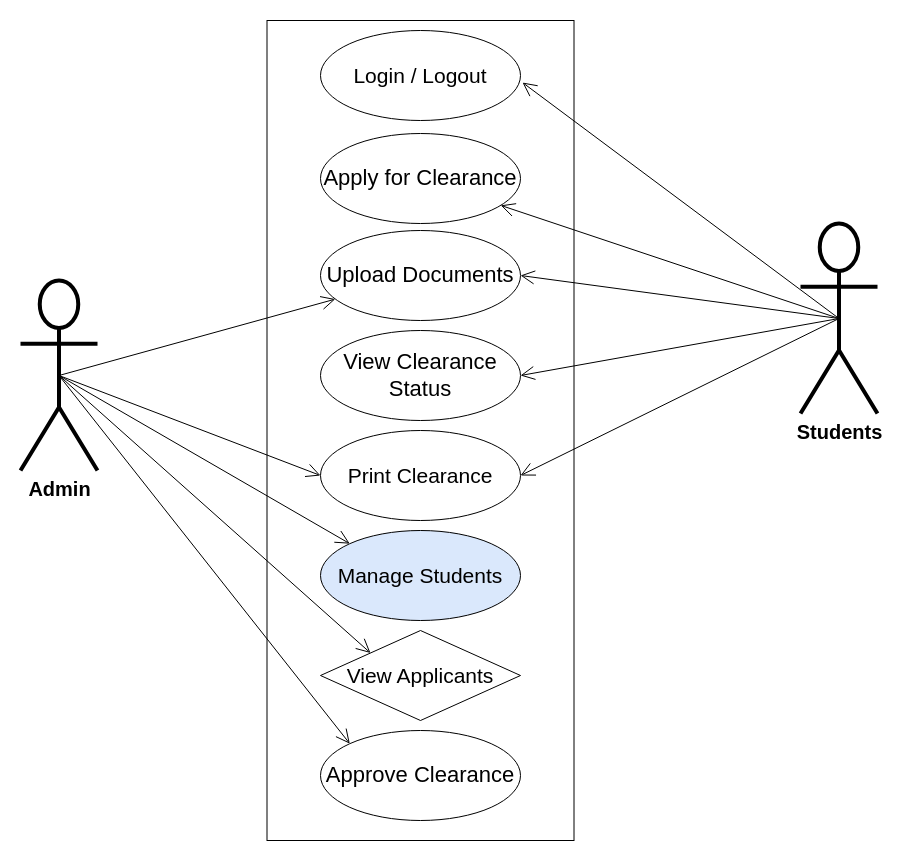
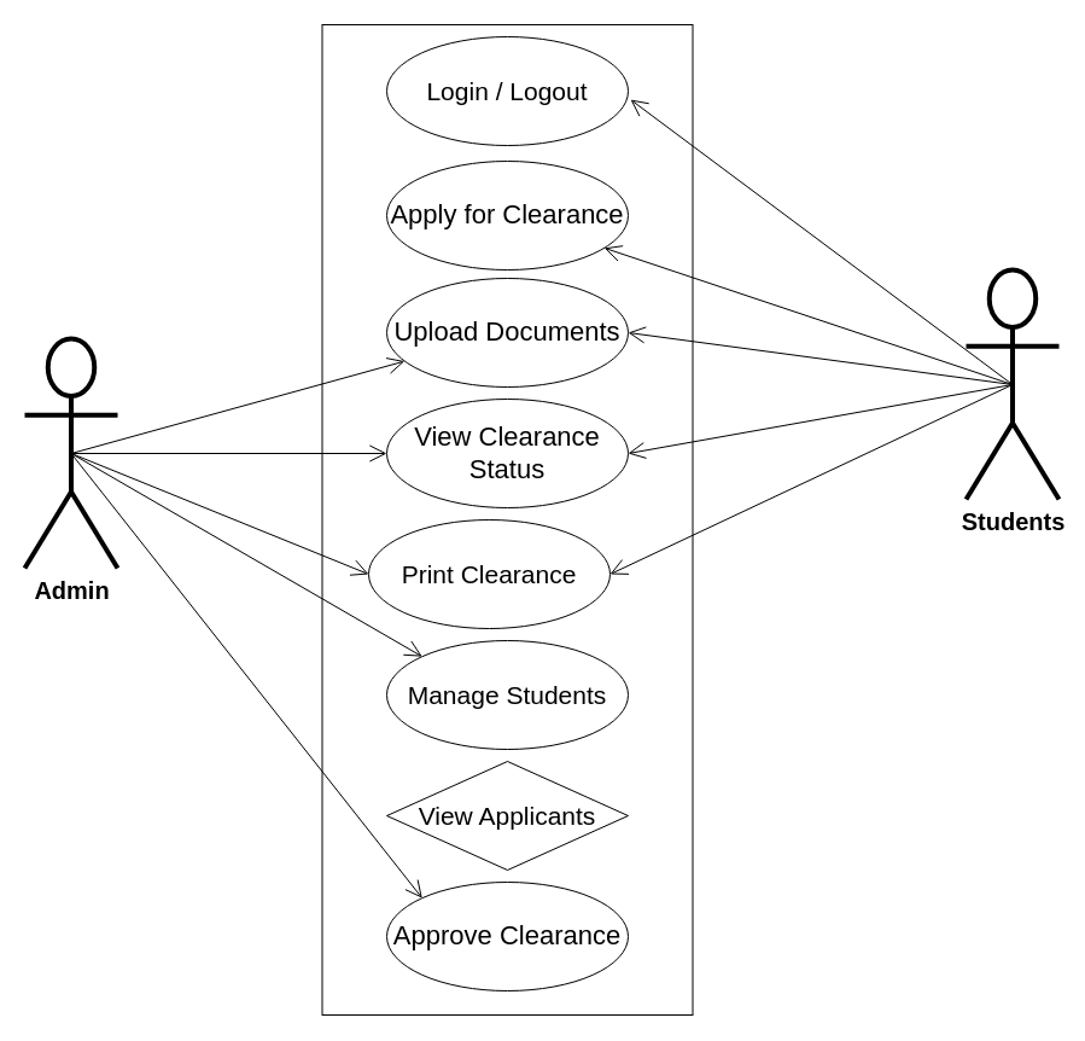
  <mxCell id="0" />
  <mxCell id="1" parent="0" />
  <mxCell id="2" value="" style="rounded=0;whiteSpace=wrap;html=1;" parent="1" vertex="1"><mxGeometry x="266.5" y="20" width="307" height="820" as="geometry" /></mxCell>
  <mxCell id="3" value="&lt;font size=&quot;1&quot;&gt;&lt;b style=&quot;font-size: 20px&quot;&gt;Admin&lt;br&gt;&lt;/b&gt;&lt;/font&gt;" style="shape=umlActor;verticalLabelPosition=bottom;verticalAlign=top;html=1;strokeWidth=4;" parent="1" vertex="1"><mxGeometry x="20" y="280" width="77" height="190" as="geometry" /></mxCell>
  <mxCell id="4" value="&lt;font style=&quot;font-size: 21px&quot;&gt;Login / Logout&lt;/font&gt;" style="ellipse;whiteSpace=wrap;html=1;" parent="1" vertex="1"><mxGeometry x="320" y="30" width="200" height="90" as="geometry" /></mxCell>
- <mxCell id="5" value="&lt;font style=&quot;font-size: 21px&quot;&gt;Print Clearance&lt;/font&gt;" style="ellipse;whiteSpace=wrap;html=1;" parent="1" vertex="1"><mxGeometry x="320" y="430" width="200" height="90" as="geometry" /></mxCell>
+ <mxCell id="5" value="&lt;font style=&quot;font-size: 21px&quot;&gt;Print Clearance&lt;/font&gt;" style="ellipse;whiteSpace=wrap;html=1;" parent="1" vertex="1"><mxGeometry x="305" y="430" width="200" height="90" as="geometry" /></mxCell>
  <mxCell id="6" value="&lt;span style=&quot;font-size: 22px&quot;&gt;Apply for Clearance&lt;/span&gt;" style="ellipse;whiteSpace=wrap;html=1;" parent="1" vertex="1"><mxGeometry x="320" y="133" width="200" height="90" as="geometry" /></mxCell>
  <mxCell id="7" value="&lt;span style=&quot;font-size: 21px&quot;&gt;View Applicants&lt;/span&gt;" style="rhombus;whiteSpace=wrap;html=1;" parent="1" vertex="1"><mxGeometry x="320" y="630" width="200" height="90" as="geometry" /></mxCell>
  <mxCell id="8" value="" style="endArrow=open;endFill=1;endSize=12;html=1;exitX=0.5;exitY=0.5;exitDx=0;exitDy=0;exitPerimeter=0;" parent="1" source="3" target="9" edge="1"><mxGeometry width="160" relative="1" as="geometry"><mxPoint x="310" y="400" as="sourcePoint" /><mxPoint x="470" y="400" as="targetPoint" /></mxGeometry></mxCell>
  <mxCell id="9" value="&lt;span style=&quot;font-size: 22px&quot;&gt;Upload Documents&lt;/span&gt;" style="ellipse;whiteSpace=wrap;html=1;" parent="1" vertex="1"><mxGeometry x="320" y="230" width="200" height="90" as="geometry" /></mxCell>
  <mxCell id="10" value="&lt;span style=&quot;font-size: 20px&quot;&gt;&lt;b&gt;Students&lt;br&gt;&lt;/b&gt;&lt;/span&gt;" style="shape=umlActor;verticalLabelPosition=bottom;verticalAlign=top;html=1;strokeWidth=4;" parent="1" vertex="1"><mxGeometry x="800" y="223" width="77" height="190" as="geometry" /></mxCell>
  <mxCell id="11" value="" style="endArrow=open;endFill=1;endSize=12;html=1;exitX=0.5;exitY=0.5;exitDx=0;exitDy=0;exitPerimeter=0;" parent="1" source="10" target="6" edge="1"><mxGeometry width="160" relative="1" as="geometry"><mxPoint x="928.5" y="215" as="sourcePoint" /><mxPoint x="520" y="319.96" as="targetPoint" /></mxGeometry></mxCell>
  <mxCell id="12" value="" style="endArrow=open;endFill=1;endSize=12;html=1;entryX=1;entryY=0.5;entryDx=0;entryDy=0;exitX=0.5;exitY=0.5;exitDx=0;exitDy=0;exitPerimeter=0;" parent="1" source="10" target="5" edge="1"><mxGeometry width="160" relative="1" as="geometry"><mxPoint x="928.5" y="545" as="sourcePoint" /><mxPoint x="480" y="130.01" as="targetPoint" /></mxGeometry></mxCell>
  <mxCell id="13" value="&lt;span style=&quot;font-size: 22px&quot;&gt;Approve Clearance&lt;/span&gt;" style="ellipse;whiteSpace=wrap;html=1;" parent="1" vertex="1"><mxGeometry x="320" y="730" width="200" height="90" as="geometry" /></mxCell>
  <mxCell id="14" value="" style="endArrow=open;endFill=1;endSize=12;html=1;entryX=0;entryY=0;entryDx=0;entryDy=0;exitX=0.5;exitY=0.5;exitDx=0;exitDy=0;exitPerimeter=0;" parent="1" source="3" target="13" edge="1"><mxGeometry width="160" relative="1" as="geometry"><mxPoint x="68.5" y="415" as="sourcePoint" /><mxPoint x="340" y="751" as="targetPoint" /></mxGeometry></mxCell>
  <mxCell id="15" value="" style="endArrow=open;endFill=1;endSize=12;html=1;exitX=0.5;exitY=0.5;exitDx=0;exitDy=0;exitPerimeter=0;entryX=1.01;entryY=0.578;entryDx=0;entryDy=0;entryPerimeter=0;" parent="1" source="10" target="4" edge="1"><mxGeometry width="160" relative="1" as="geometry"><mxPoint x="868.5" y="405" as="sourcePoint" /><mxPoint x="501.996" y="246.231" as="targetPoint" /></mxGeometry></mxCell>
- <mxCell id="16" value="" style="endArrow=open;endFill=1;endSize=12;html=1;exitX=0.5;exitY=0.5;exitDx=0;exitDy=0;exitPerimeter=0;entryX=0;entryY=0;entryDx=0;entryDy=0;" parent="1" source="3" target="7" edge="1"><mxGeometry width="160" relative="1" as="geometry"><mxPoint x="68.5" y="385" as="sourcePoint" /><mxPoint x="356.53" y="504.472" as="targetPoint" /></mxGeometry></mxCell>
+ <mxCell id="16" value="" style="endArrow=open;endFill=1;endSize=12;html=1;exitX=0.5;exitY=0.5;exitDx=0;exitDy=0;exitPerimeter=0;" parent="1" source="3" target="18" edge="1"><mxGeometry width="160" relative="1" as="geometry"><mxPoint x="68.5" y="385" as="sourcePoint" /><mxPoint x="356.53" y="504.472" as="targetPoint" /></mxGeometry></mxCell>
  <mxCell id="17" value="" style="endArrow=open;endFill=1;endSize=12;html=1;exitX=0.5;exitY=0.5;exitDx=0;exitDy=0;exitPerimeter=0;entryX=1;entryY=0.5;entryDx=0;entryDy=0;" parent="1" source="10" target="9" edge="1"><mxGeometry width="160" relative="1" as="geometry"><mxPoint x="848.5" y="328" as="sourcePoint" /><mxPoint x="515.703" y="238.187" as="targetPoint" /></mxGeometry></mxCell>
  <mxCell id="18" value="&lt;span style=&quot;font-size: 22px&quot;&gt;View Clearance Status&lt;/span&gt;" style="ellipse;whiteSpace=wrap;html=1;" parent="1" vertex="1"><mxGeometry x="320" y="330" width="200" height="90" as="geometry" /></mxCell>
  <mxCell id="19" value="" style="endArrow=open;endFill=1;endSize=12;html=1;entryX=1;entryY=0.5;entryDx=0;entryDy=0;exitX=0.5;exitY=0.5;exitDx=0;exitDy=0;exitPerimeter=0;" parent="1" source="10" target="18" edge="1"><mxGeometry width="160" relative="1" as="geometry"><mxPoint x="720" y="610" as="sourcePoint" /><mxPoint x="530" y="545" as="targetPoint" /></mxGeometry></mxCell>
  <mxCell id="20" value="" style="endArrow=open;endFill=1;endSize=12;html=1;exitX=0.5;exitY=0.5;exitDx=0;exitDy=0;exitPerimeter=0;entryX=0;entryY=0.5;entryDx=0;entryDy=0;" parent="1" source="3" target="5" edge="1"><mxGeometry width="160" relative="1" as="geometry"><mxPoint x="68.5" y="385" as="sourcePoint" /><mxPoint x="330" y="215" as="targetPoint" /></mxGeometry></mxCell>
- <mxCell id="21" value="&lt;span style=&quot;font-size: 21px&quot;&gt;Manage Students&lt;/span&gt;" style="ellipse;whiteSpace=wrap;html=1;fillColor=#dae8fc;" parent="1" vertex="1"><mxGeometry x="320" y="530" width="200" height="90" as="geometry" /></mxCell>
+ <mxCell id="21" value="&lt;span style=&quot;font-size: 21px&quot;&gt;Manage Students&lt;/span&gt;" style="ellipse;whiteSpace=wrap;html=1;" parent="1" vertex="1"><mxGeometry x="320" y="530" width="200" height="90" as="geometry" /></mxCell>
  <mxCell id="22" value="" style="endArrow=open;endFill=1;endSize=12;html=1;exitX=0.5;exitY=0.5;exitDx=0;exitDy=0;exitPerimeter=0;entryX=0;entryY=0;entryDx=0;entryDy=0;" parent="1" source="3" target="21" edge="1"><mxGeometry width="160" relative="1" as="geometry"><mxPoint x="68.5" y="385" as="sourcePoint" /><mxPoint x="330" y="895" as="targetPoint" /></mxGeometry></mxCell>
